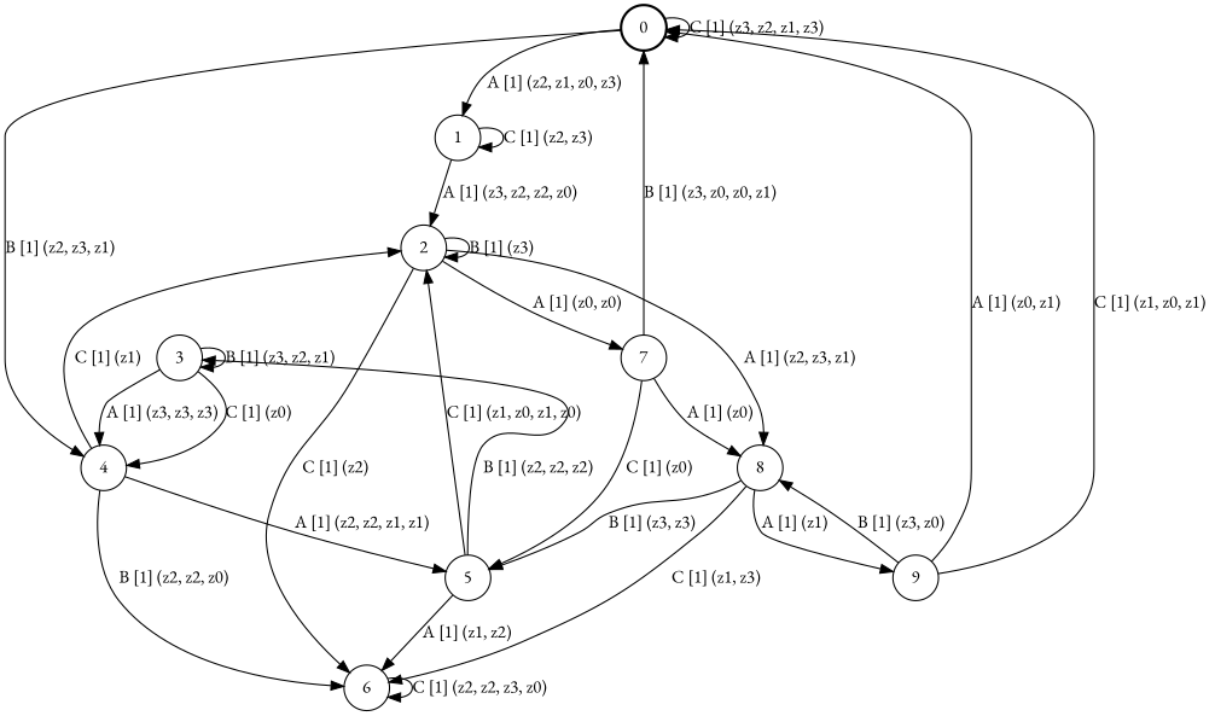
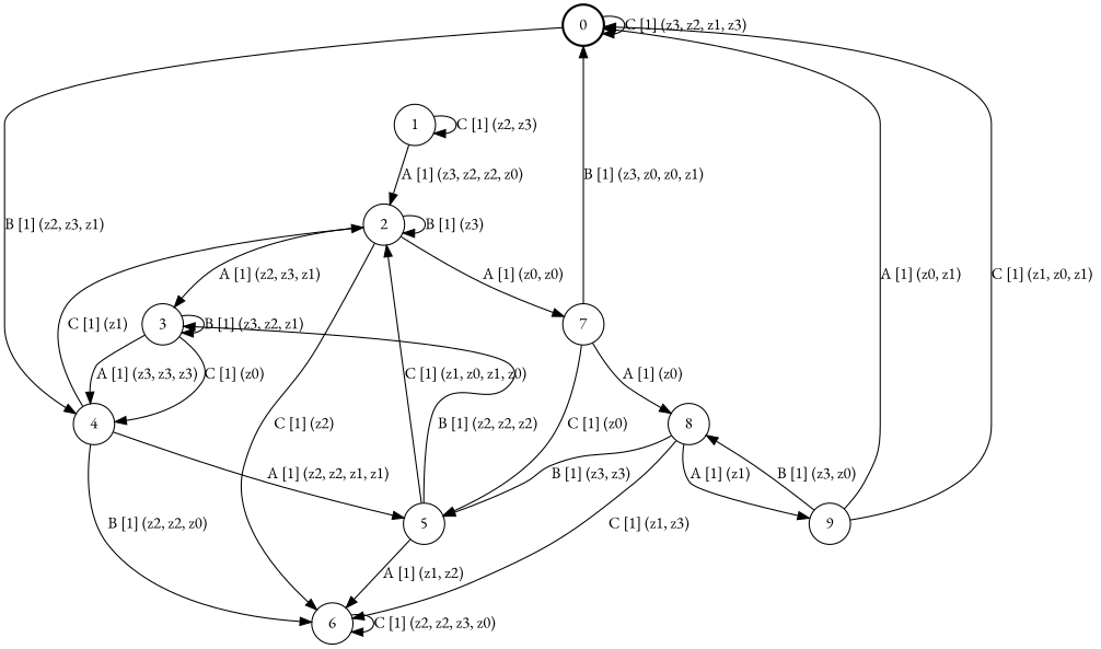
  digraph {
    fontname="EB Garamond"
    node [fontname="EB Garamond" shape=circle]
    edge [fontname="EB Garamond"]
    0 [style=bold]
    1
    4
    2
    6
    5
    3
    7
    8
    9
    0 -> 0 [label="C [1] (z3, z2, z1, z3) "]
-   0 -> 1 [label="A [1] (z2, z1, z0, z3) "]
    0 -> 4 [label="B [1] (z2, z3, z1) "]
    1 -> 1 [label="C [1] (z2, z3) "]
    1 -> 2 [label="A [1] (z3, z2, z2, z0) "]
    4 -> 2 [label="C [1] (z1) "]
    4 -> 6 [label="B [1] (z2, z2, z0) "]
    4 -> 5 [label="A [1] (z2, z2, z1, z1) "]
    2 -> 2 [label="B [1] (z3) "]
    2 -> 6 [label="C [1] (z2) "]
-   2 -> 8 [label="A [1] (z2, z3, z1) "]
+   2 -> 3 [label="A [1] (z2, z3, z1) "]
    2 -> 7 [label="A [1] (z0, z0) "]
    6 -> 6 [label="C [1] (z2, z2, z3, z0) "]
    5 -> 2 [label="C [1] (z1, z0, z1, z0) "]
    5 -> 6 [label="A [1] (z1, z2) "]
    5 -> 3 [label="B [1] (z2, z2, z2) "]
    3 -> 4 [label="A [1] (z3, z3, z3) "]
    3 -> 4 [label="C [1] (z0) "]
    3 -> 3 [label="B [1] (z3, z2, z1) "]
    7 -> 0 [label="B [1] (z3, z0, z0, z1) "]
    7 -> 5 [label="C [1] (z0) "]
    7 -> 8 [label="A [1] (z0) "]
    8 -> 6 [label="C [1] (z1, z3) "]
    8 -> 5 [label="B [1] (z3, z3) "]
    8 -> 9 [label="A [1] (z1) "]
    9 -> 0 [label="A [1] (z0, z1) "]
    9 -> 0 [label="C [1] (z1, z0, z1) "]
    9 -> 8 [label="B [1] (z3, z0) "]
  }
